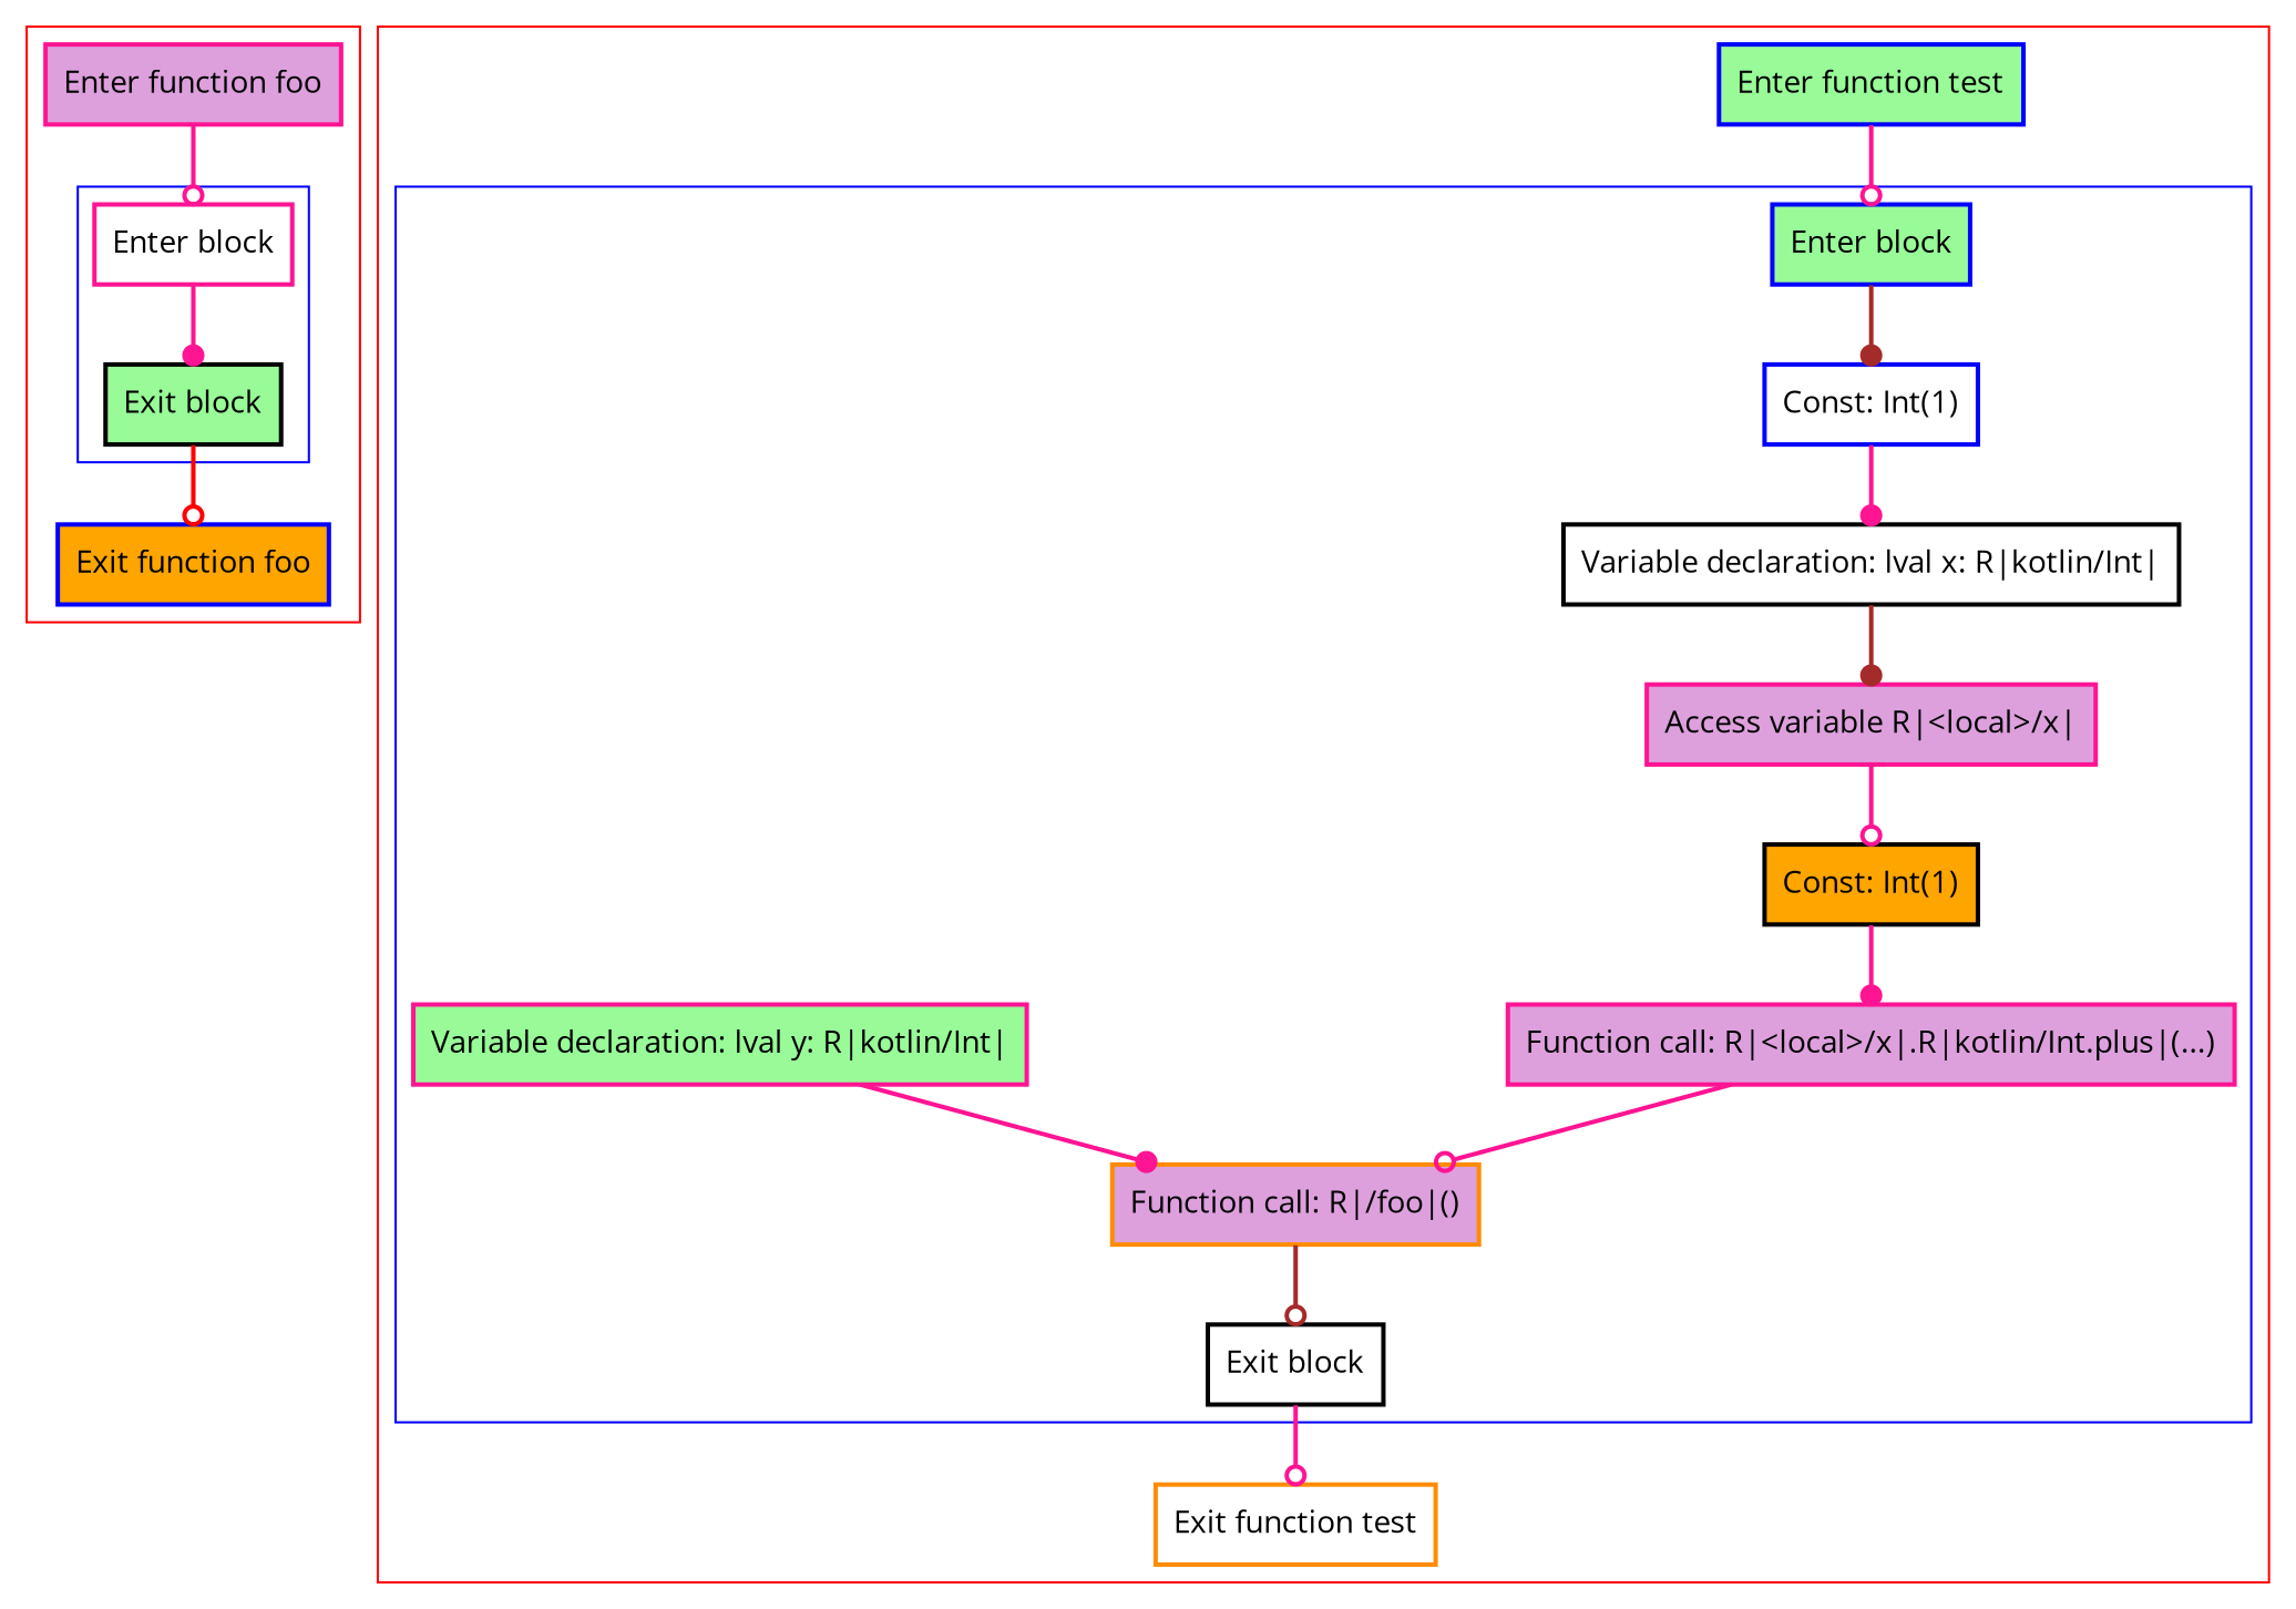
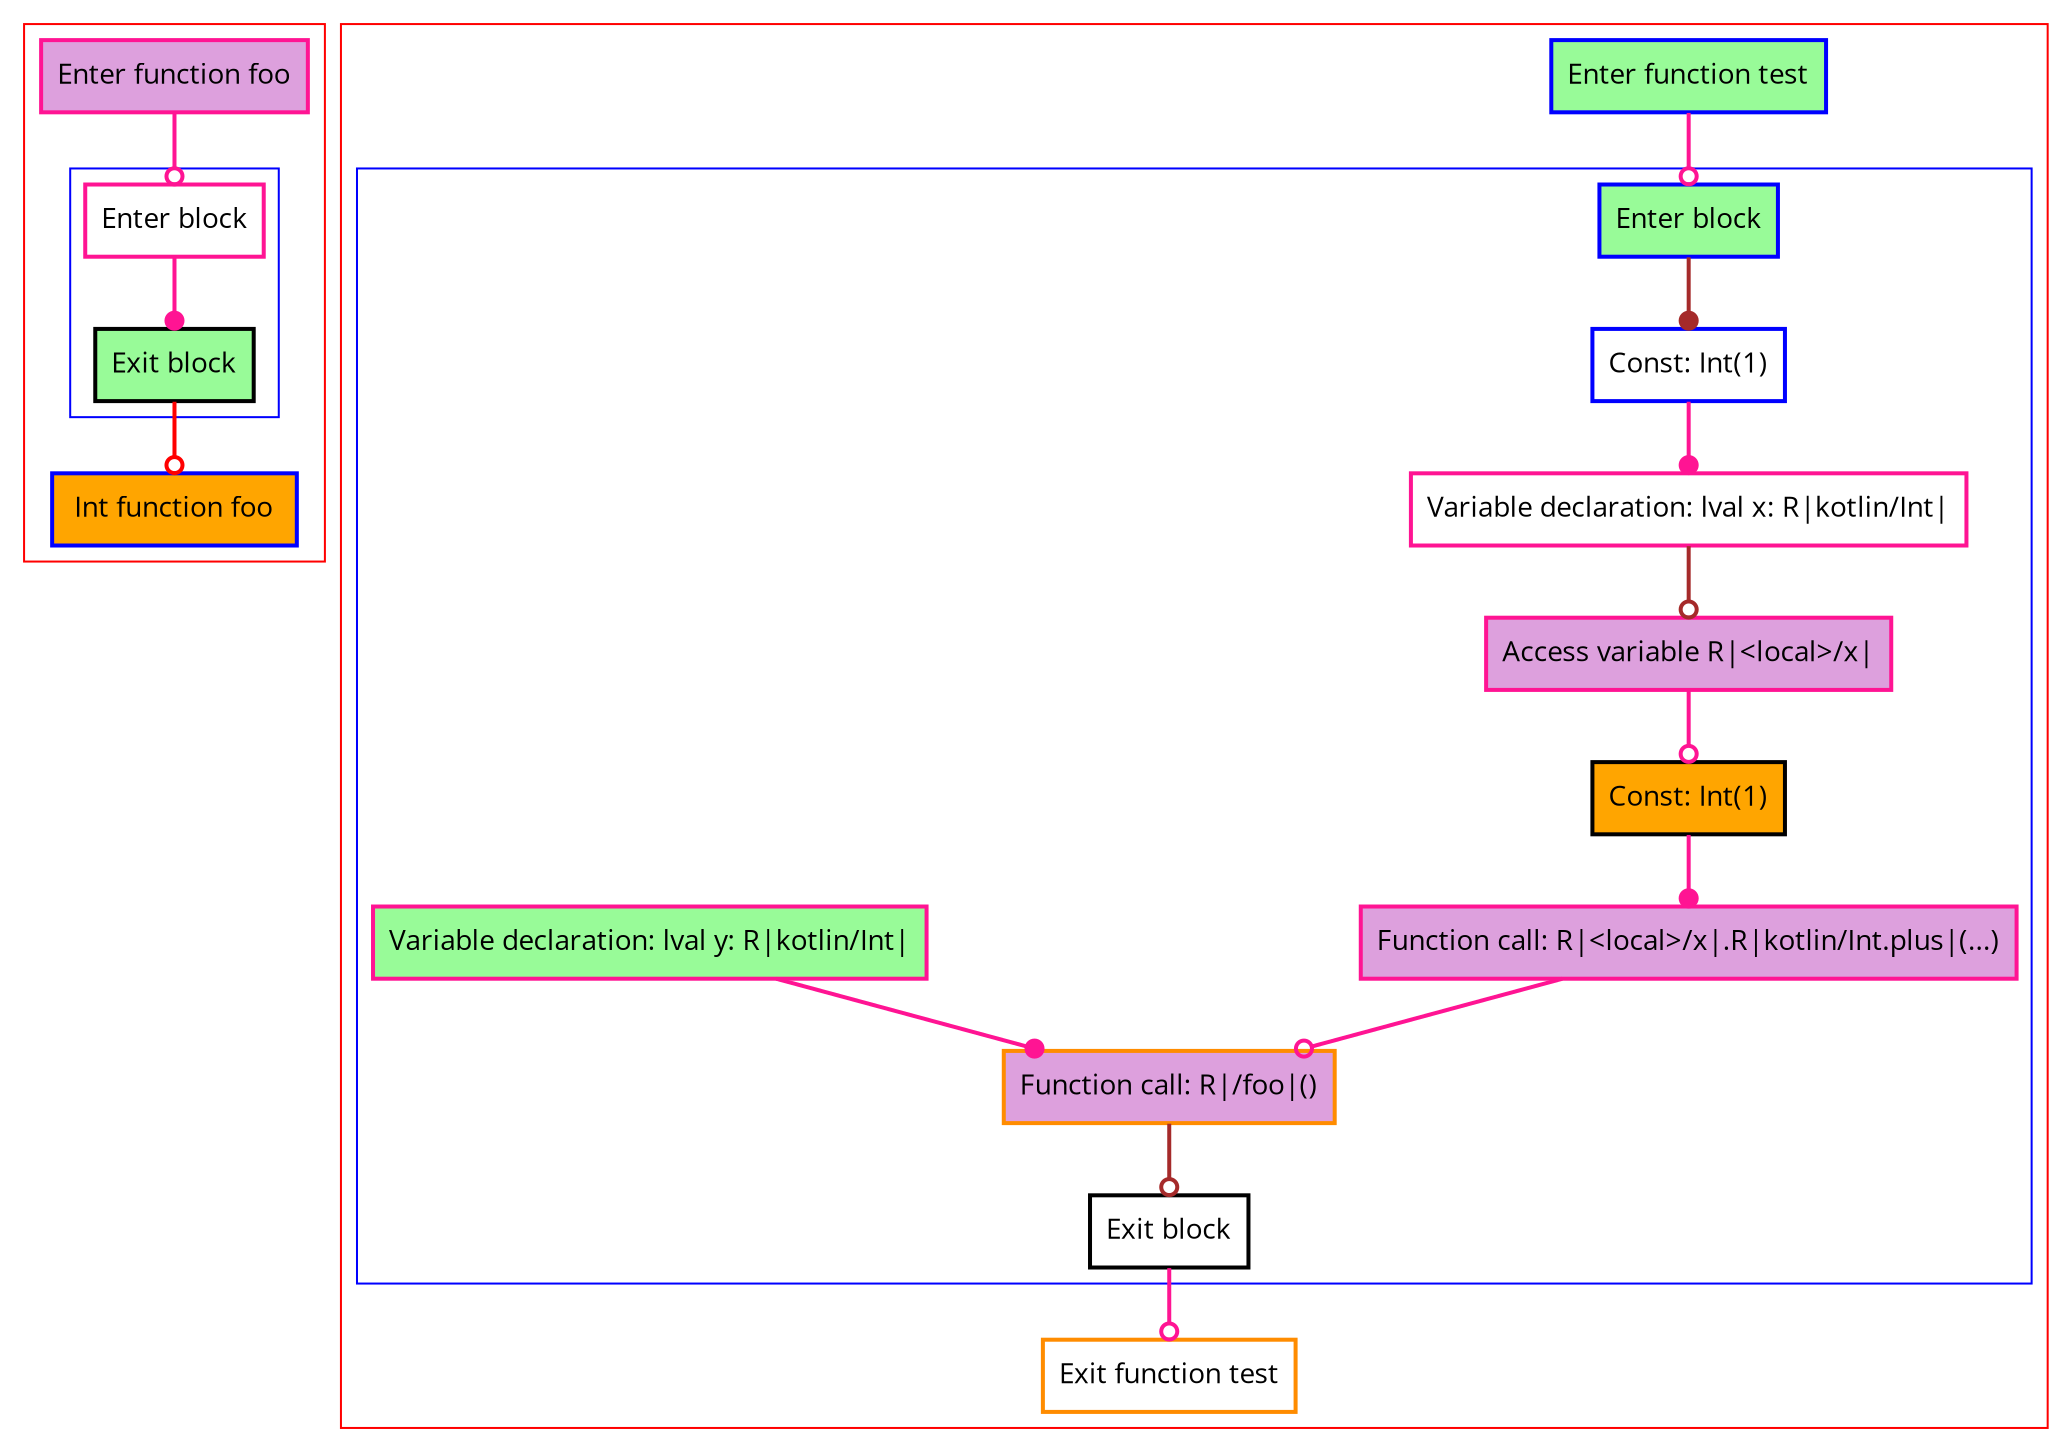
  digraph {
    fontname="Open Sans"
    nodesep=3
    node [color=deeppink fillcolor=white fontname="Open Sans" penwidth=2 shape=box style=filled]
    edge [arrowhead=odot color=deeppink fontname="Open Sans" penwidth=2]
    n1 [label="Enter block"]
    n2 [color=black fillcolor=palegreen label="Exit block"]
    n3 [fillcolor=plum label="Enter function foo"]
-   n4 [color=blue fillcolor=orange label="Exit function foo"]
+   n4 [color=blue fillcolor=orange label="Int function foo"]
    n5 [color=blue fillcolor=palegreen label="Enter block"]
    n6 [color=blue label="Const: Int(1)"]
-   n7 [color=black label="Variable declaration: lval x: R|kotlin/Int|"]
+   n7 [label="Variable declaration: lval x: R|kotlin/Int|"]
    n8 [fillcolor=plum label="Access variable R|<local>/x|"]
    n9 [color=black fillcolor=orange label="Const: Int(1)"]
    n10 [fillcolor=plum label="Function call: R|<local>/x|.R|kotlin/Int.plus|(...)"]
    n11 [fillcolor=palegreen label="Variable declaration: lval y: R|kotlin/Int|"]
    n12 [color=darkorange fillcolor=plum label="Function call: R|/foo|()"]
    n13 [color=black label="Exit block"]
    n14 [color=blue fillcolor=palegreen label="Enter function test"]
    n15 [color=darkorange label="Exit function test"]
    subgraph cluster_1 {
      color=red
      n3
      n4
      subgraph cluster_2 {
        color=blue
        n1
        n2
      }
    }
    subgraph cluster_3 {
      color=red
      n14
      n15
      subgraph cluster_4 {
        color=blue
        n5
        n6
        n7
        n8
        n9
        n10
        n11
        n12
        n13
      }
    }
    n1 -> n2 [arrowhead=dot]
    n2 -> n4 [color=red]
    n3 -> n1
    n5 -> n6 [arrowhead=dot color=brown]
    n6 -> n7 [arrowhead=dot]
-   n7 -> n8 [arrowhead=dot color=brown]
+   n7 -> n8 [color=brown]
    n8 -> n9
    n9 -> n10 [arrowhead=dot]
    n10 -> n12
    n11 -> n12 [arrowhead=dot]
    n12 -> n13 [color=brown]
    n13 -> n15
    n14 -> n5
  }
